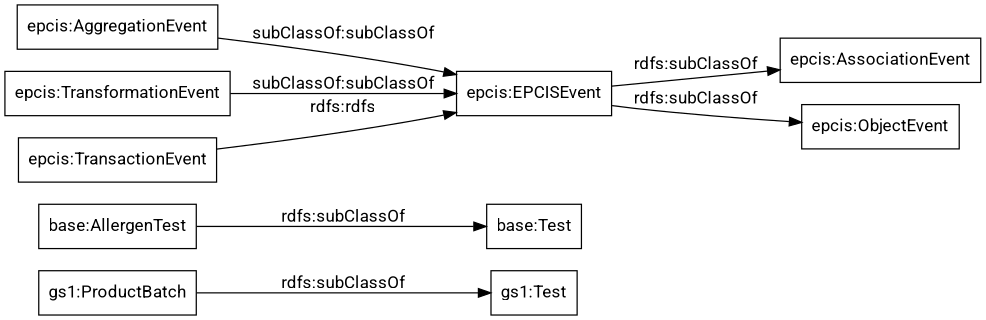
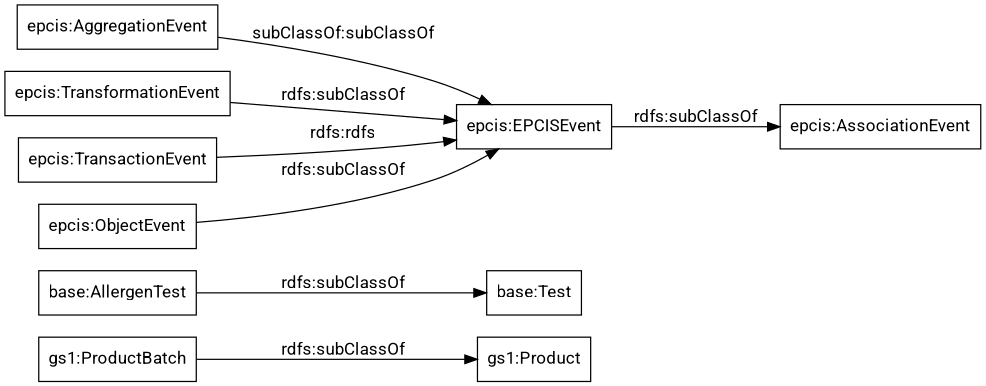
  digraph {
    fontname=Roboto
    rankdir=LR
    node [color=black fontname=Roboto shape=rectangle]
    edge [fontname=Roboto]
    "gs1:ProductBatch"
-   "gs1:Product" [label="gs1:Test"]
+   "gs1:Product"
    "base:AllergenTest"
    "base:Test"
    "epcis:AggregationEvent"
    "epcis:EPCISEvent"
    "epcis:AssociationEvent"
    "epcis:TransformationEvent"
    "epcis:TransactionEvent"
    "epcis:ObjectEvent"
    "gs1:ProductBatch" -> "gs1:Product" [label="rdfs:subClassOf"]
    "base:AllergenTest" -> "base:Test" [label="rdfs:subClassOf"]
    "epcis:AggregationEvent" -> "epcis:EPCISEvent" [label="subClassOf:subClassOf"]
    "epcis:EPCISEvent" -> "epcis:AssociationEvent" [label="rdfs:subClassOf"]
-   "epcis:TransformationEvent" -> "epcis:EPCISEvent" [label="subClassOf:subClassOf"]
+   "epcis:TransformationEvent" -> "epcis:EPCISEvent" [label="rdfs:subClassOf"]
    "epcis:TransactionEvent" -> "epcis:EPCISEvent" [label="rdfs:rdfs"]
-   "epcis:EPCISEvent" -> "epcis:ObjectEvent" [label="rdfs:subClassOf"]
+   "epcis:ObjectEvent" -> "epcis:EPCISEvent" [label="rdfs:subClassOf"]
  }
